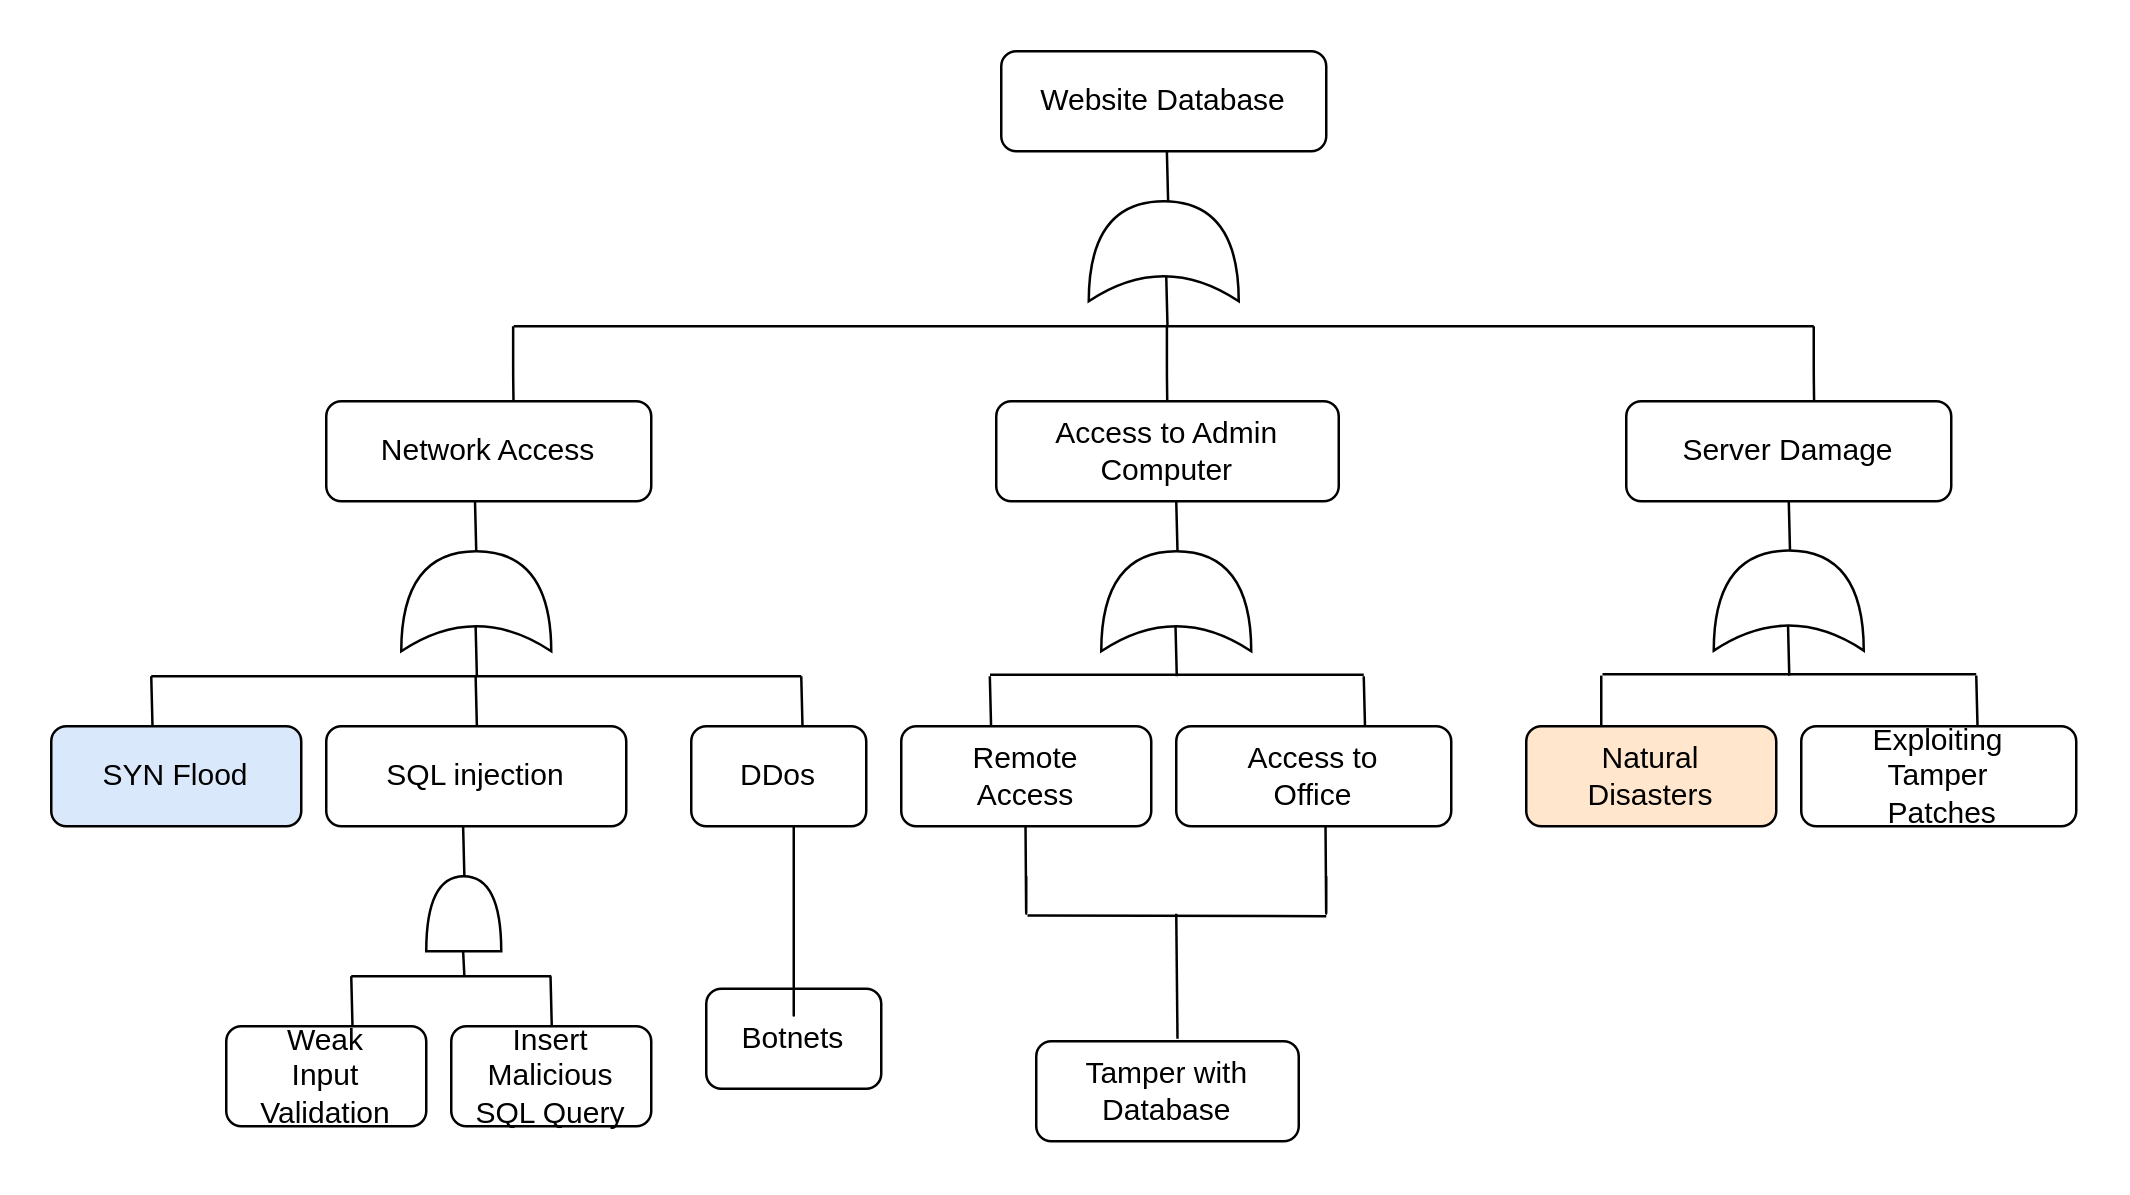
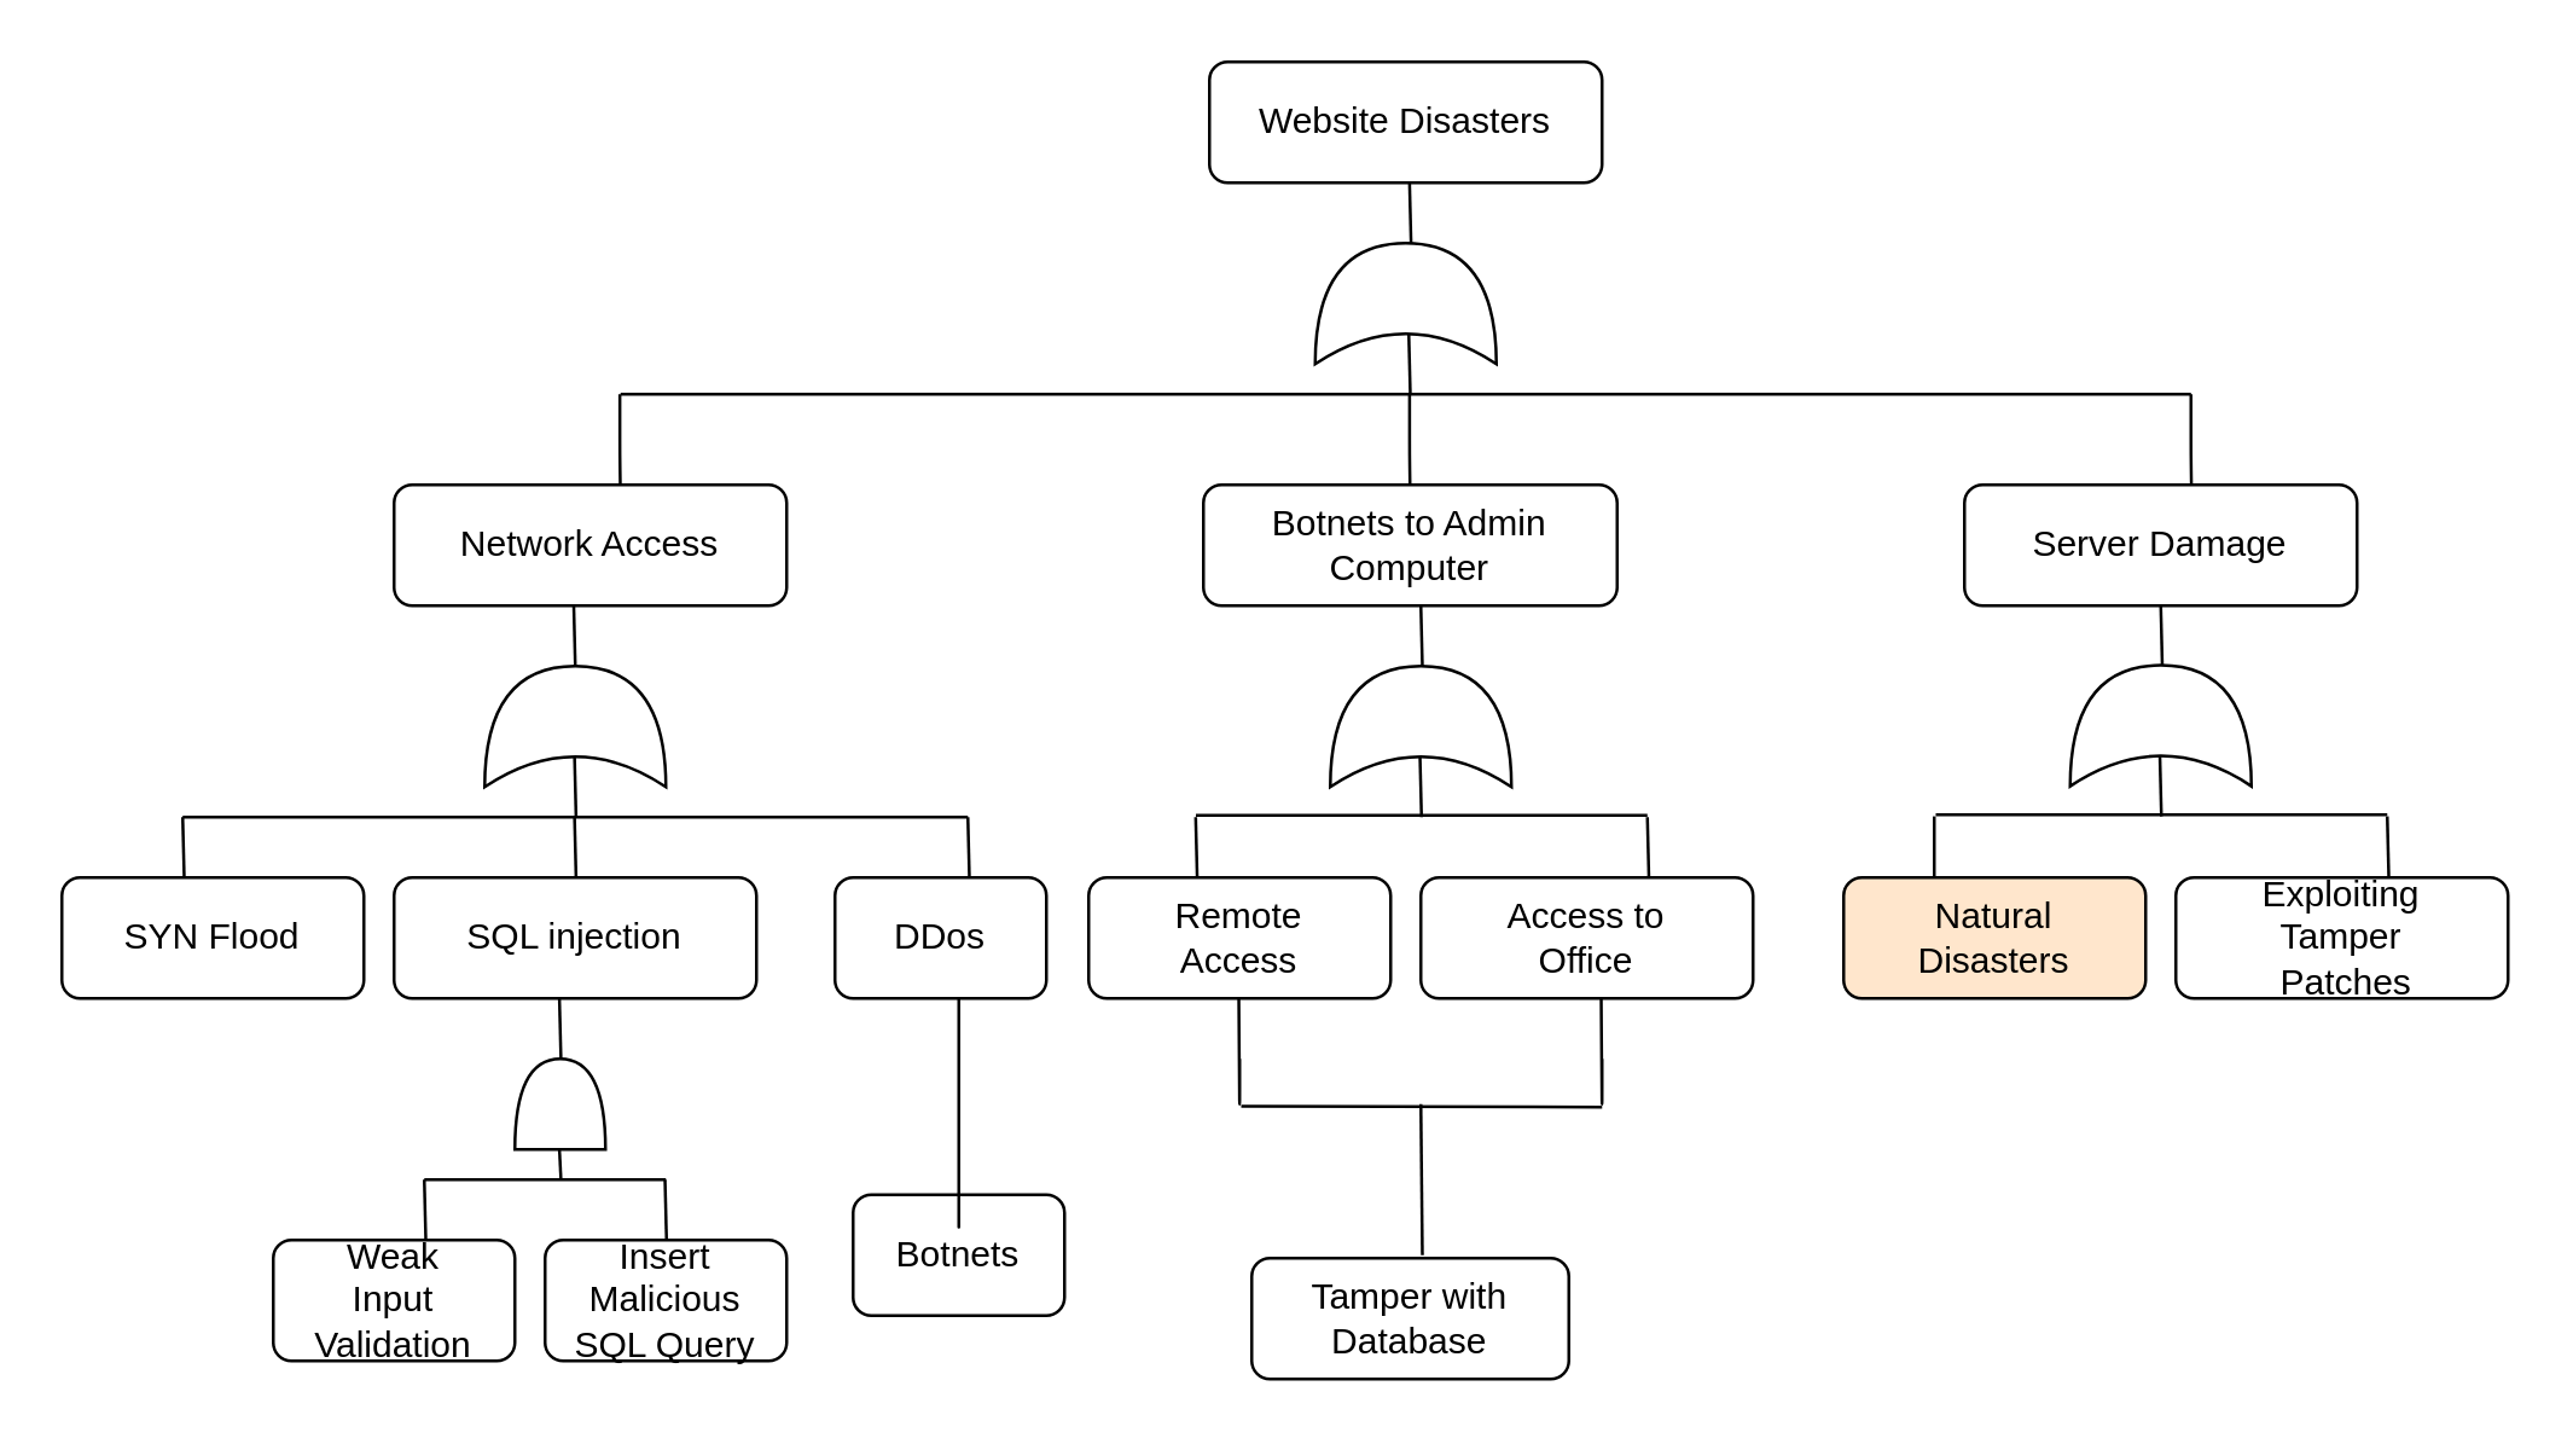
  <mxCell id="0" />
  <mxCell id="1" parent="0" />
- <mxCell id="2" value="Website Database" style="rounded=1;whiteSpace=wrap;html=1;" vertex="1" parent="1"><mxGeometry x="400" y="20" width="130" height="40" as="geometry" /></mxCell>
+ <mxCell id="2" value="Website Disasters" style="rounded=1;whiteSpace=wrap;html=1;" vertex="1" parent="1"><mxGeometry x="400" y="20" width="130" height="40" as="geometry" /></mxCell>
  <mxCell id="3" value="Server Damage" style="rounded=1;whiteSpace=wrap;html=1;" vertex="1" parent="1"><mxGeometry x="650" y="160" width="130" height="40" as="geometry" /></mxCell>
  <mxCell id="4" value="Network Access" style="rounded=1;whiteSpace=wrap;html=1;" vertex="1" parent="1"><mxGeometry x="130" y="160" width="130" height="40" as="geometry" /></mxCell>
  <mxCell id="5" value="Natural &lt;br&gt;Disasters" style="rounded=1;whiteSpace=wrap;html=1;fillColor=#ffe6cc;" vertex="1" parent="1"><mxGeometry x="610" y="290" width="100" height="40" as="geometry" /></mxCell>
  <mxCell id="6" value="DDos" style="rounded=1;whiteSpace=wrap;html=1;" vertex="1" parent="1"><mxGeometry x="276" y="290" width="70" height="40" as="geometry" /></mxCell>
  <mxCell id="7" value="SQL injection" style="rounded=1;whiteSpace=wrap;html=1;" vertex="1" parent="1"><mxGeometry x="130" y="290" width="120" height="40" as="geometry" /></mxCell>
  <mxCell id="8" value="Exploiting &lt;br&gt;Tamper&lt;br&gt;&amp;nbsp;Patches" style="rounded=1;whiteSpace=wrap;html=1;" vertex="1" parent="1"><mxGeometry x="720" y="290" width="110" height="40" as="geometry" /></mxCell>
- <mxCell id="9" value="Access to Admin Computer" style="rounded=1;whiteSpace=wrap;html=1;" vertex="1" parent="1"><mxGeometry x="398" y="160" width="137" height="40" as="geometry" /></mxCell>
+ <mxCell id="9" value="Botnets to Admin Computer" style="rounded=1;whiteSpace=wrap;html=1;" vertex="1" parent="1"><mxGeometry x="398" y="160" width="137" height="40" as="geometry" /></mxCell>
  <mxCell id="10" value="Remote &lt;br&gt;Access" style="rounded=1;whiteSpace=wrap;html=1;" vertex="1" parent="1"><mxGeometry x="360" y="290" width="100" height="40" as="geometry" /></mxCell>
  <mxCell id="11" value="Access to &lt;br&gt;Office" style="rounded=1;whiteSpace=wrap;html=1;" vertex="1" parent="1"><mxGeometry x="470" y="290" width="110" height="40" as="geometry" /></mxCell>
  <mxCell id="12" value="Tamper with Database" style="rounded=1;whiteSpace=wrap;html=1;" vertex="1" parent="1"><mxGeometry x="414" y="416" width="105" height="40" as="geometry" /></mxCell>
- <mxCell id="13" value="SYN Flood" style="rounded=1;whiteSpace=wrap;html=1;fillColor=#dae8fc;" vertex="1" parent="1"><mxGeometry x="20" y="290" width="100" height="40" as="geometry" /></mxCell>
+ <mxCell id="13" value="SYN Flood" style="rounded=1;whiteSpace=wrap;html=1;" vertex="1" parent="1"><mxGeometry x="20" y="290" width="100" height="40" as="geometry" /></mxCell>
  <mxCell id="14" value="Botnets" style="rounded=1;whiteSpace=wrap;html=1;" vertex="1" parent="1"><mxGeometry x="282" y="395" width="70" height="40" as="geometry" /></mxCell>
  <mxCell id="15" value="Insert Malicious&lt;br&gt;&amp;nbsp;SQL Query&amp;nbsp;" style="rounded=1;whiteSpace=wrap;html=1;" vertex="1" parent="1"><mxGeometry x="180" y="410" width="80" height="40" as="geometry" /></mxCell>
  <mxCell id="16" value="Weak&lt;span style=&quot;color: rgba(0 , 0 , 0 , 0) ; font-family: monospace ; font-size: 0px ; white-space: nowrap&quot;&gt;%3CmxGraphModel%3E%3Croot%3E%3CmxCell%20id%3D%220%22%2F%3E%3CmxCell%20id%3D%221%22%20parent%3D%220%22%2F%3E%3CmxCell%20id%3D%222%22%20value%3D%22SQL%20injection%22%20style%3D%22rounded%3D1%3BwhiteSpace%3Dwrap%3Bhtml%3D1%3B%22%20vertex%3D%221%22%20parent%3D%221%22%3E%3CmxGeometry%20x%3D%22200%22%20y%3D%22320%22%20width%3D%2280%22%20height%3D%2240%22%20as%3D%22geometry%22%2F%3E%3C%2FmxCell%3E%3C%2Froot%3E%3C%2FmxGraphModel%3E&lt;/span&gt;&lt;br&gt;Input Validation" style="rounded=1;whiteSpace=wrap;html=1;" vertex="1" parent="1"><mxGeometry x="90" y="410" width="80" height="40" as="geometry" /></mxCell>
  <mxCell id="17" value="" style="shape=xor;whiteSpace=wrap;html=1;rotation=-90;" vertex="1" parent="1"><mxGeometry x="445" y="70" width="40" height="60" as="geometry" /></mxCell>
  <mxCell id="18" value="" style="endArrow=none;html=1;" edge="1" parent="1"><mxGeometry width="50" height="50" relative="1" as="geometry"><mxPoint x="190" y="220" as="sourcePoint" /><mxPoint x="189.5" y="200" as="targetPoint" /><Array as="points"><mxPoint x="189.5" y="220" /></Array></mxGeometry></mxCell>
  <mxCell id="19" value="" style="endArrow=none;html=1;" edge="1" parent="1"><mxGeometry width="50" height="50" relative="1" as="geometry"><mxPoint x="466.5" y="130" as="sourcePoint" /><mxPoint x="466" y="110" as="targetPoint" /><Array as="points"><mxPoint x="466" y="130" /></Array></mxGeometry></mxCell>
  <mxCell id="20" value="" style="endArrow=none;html=1;" edge="1" parent="1"><mxGeometry width="50" height="50" relative="1" as="geometry"><mxPoint x="205" y="130" as="sourcePoint" /><mxPoint x="725" y="130" as="targetPoint" /></mxGeometry></mxCell>
  <mxCell id="21" value="" style="endArrow=none;html=1;exitX=0.578;exitY=-0.001;exitDx=0;exitDy=0;exitPerimeter=0;" edge="1" parent="1" source="3"><mxGeometry width="50" height="50" relative="1" as="geometry"><mxPoint x="725" y="158" as="sourcePoint" /><mxPoint x="725" y="130" as="targetPoint" /><Array as="points"><mxPoint x="725" y="150" /><mxPoint x="725" y="140" /></Array></mxGeometry></mxCell>
  <mxCell id="22" value="" style="endArrow=none;html=1;exitX=0.578;exitY=-0.001;exitDx=0;exitDy=0;exitPerimeter=0;" edge="1" parent="1"><mxGeometry width="50" height="50" relative="1" as="geometry"><mxPoint x="466.4" y="159.96" as="sourcePoint" /><mxPoint x="466.26" y="130" as="targetPoint" /><Array as="points"><mxPoint x="466.26" y="150" /><mxPoint x="466.26" y="140" /></Array></mxGeometry></mxCell>
  <mxCell id="23" value="" style="endArrow=none;html=1;exitX=0.578;exitY=-0.001;exitDx=0;exitDy=0;exitPerimeter=0;" edge="1" parent="1"><mxGeometry width="50" height="50" relative="1" as="geometry"><mxPoint x="204.9" y="159.96" as="sourcePoint" /><mxPoint x="204.76" y="130" as="targetPoint" /><Array as="points"><mxPoint x="204.76" y="150" /><mxPoint x="204.76" y="140" /></Array></mxGeometry></mxCell>
  <mxCell id="24" value="" style="shape=xor;whiteSpace=wrap;html=1;rotation=-90;" vertex="1" parent="1"><mxGeometry x="170" y="210" width="40" height="60" as="geometry" /></mxCell>
  <mxCell id="25" value="" style="endArrow=none;html=1;" edge="1" parent="1"><mxGeometry width="50" height="50" relative="1" as="geometry"><mxPoint x="466.75" y="80" as="sourcePoint" /><mxPoint x="466.25" y="60" as="targetPoint" /><Array as="points"><mxPoint x="466.25" y="80" /></Array></mxGeometry></mxCell>
  <mxCell id="26" value="" style="endArrow=none;html=1;" edge="1" parent="1"><mxGeometry width="50" height="50" relative="1" as="geometry"><mxPoint x="60.5" y="290" as="sourcePoint" /><mxPoint x="60" y="270" as="targetPoint" /><Array as="points"><mxPoint x="60" y="290" /></Array></mxGeometry></mxCell>
  <mxCell id="27" value="" style="endArrow=none;html=1;" edge="1" parent="1"><mxGeometry width="50" height="50" relative="1" as="geometry"><mxPoint x="60" y="270" as="sourcePoint" /><mxPoint x="320" y="270" as="targetPoint" /></mxGeometry></mxCell>
  <mxCell id="28" value="" style="endArrow=none;html=1;" edge="1" parent="1"><mxGeometry width="50" height="50" relative="1" as="geometry"><mxPoint x="190.25" y="270" as="sourcePoint" /><mxPoint x="189.75" y="250" as="targetPoint" /><Array as="points"><mxPoint x="189.75" y="270" /></Array></mxGeometry></mxCell>
  <mxCell id="29" value="" style="endArrow=none;html=1;" edge="1" parent="1"><mxGeometry width="50" height="50" relative="1" as="geometry"><mxPoint x="190.25" y="290" as="sourcePoint" /><mxPoint x="189.75" y="270" as="targetPoint" /><Array as="points"><mxPoint x="189.75" y="290" /></Array></mxGeometry></mxCell>
  <mxCell id="30" value="" style="endArrow=none;html=1;" edge="1" parent="1"><mxGeometry width="50" height="50" relative="1" as="geometry"><mxPoint x="320.5" y="290" as="sourcePoint" /><mxPoint x="320" y="270" as="targetPoint" /><Array as="points"><mxPoint x="320" y="290" /></Array></mxGeometry></mxCell>
  <mxCell id="31" value="" style="endArrow=none;html=1;" edge="1" parent="1"><mxGeometry width="50" height="50" relative="1" as="geometry"><mxPoint x="140.5" y="410" as="sourcePoint" /><mxPoint x="140" y="390" as="targetPoint" /><Array as="points"><mxPoint x="140" y="410" /></Array></mxGeometry></mxCell>
  <mxCell id="32" value="" style="shape=or;whiteSpace=wrap;html=1;rotation=-90;" vertex="1" parent="1"><mxGeometry x="170" y="350" width="30" height="30" as="geometry" /></mxCell>
  <mxCell id="33" value="" style="endArrow=none;html=1;" edge="1" parent="1"><mxGeometry width="50" height="50" relative="1" as="geometry"><mxPoint x="185.25" y="350" as="sourcePoint" /><mxPoint x="184.75" y="330" as="targetPoint" /><Array as="points"><mxPoint x="184.75" y="350" /></Array></mxGeometry></mxCell>
  <mxCell id="34" value="" style="endArrow=none;html=1;" edge="1" parent="1"><mxGeometry width="50" height="50" relative="1" as="geometry"><mxPoint x="220.21" y="410" as="sourcePoint" /><mxPoint x="219.71" y="390" as="targetPoint" /><Array as="points"><mxPoint x="219.71" y="410" /></Array></mxGeometry></mxCell>
  <mxCell id="35" value="" style="endArrow=none;html=1;" edge="1" parent="1"><mxGeometry width="50" height="50" relative="1" as="geometry"><mxPoint x="470.5" y="415" as="sourcePoint" /><mxPoint x="470" y="365" as="targetPoint" /><Array as="points"><mxPoint x="470" y="415" /></Array></mxGeometry></mxCell>
  <mxCell id="36" value="" style="endArrow=none;html=1;" edge="1" parent="1"><mxGeometry width="50" height="50" relative="1" as="geometry"><mxPoint x="140" y="390" as="sourcePoint" /><mxPoint x="220" y="390" as="targetPoint" /><Array as="points"><mxPoint x="140" y="390" /></Array></mxGeometry></mxCell>
  <mxCell id="37" value="" style="endArrow=none;html=1;" edge="1" parent="1"><mxGeometry width="50" height="50" relative="1" as="geometry"><mxPoint x="185.25" y="390" as="sourcePoint" /><mxPoint x="184.75" y="380" as="targetPoint" /><Array as="points"><mxPoint x="184.75" y="390" /></Array></mxGeometry></mxCell>
  <mxCell id="38" value="" style="shape=xor;whiteSpace=wrap;html=1;rotation=-90;" vertex="1" parent="1"><mxGeometry x="450" y="210" width="40" height="60" as="geometry" /></mxCell>
  <mxCell id="39" value="" style="endArrow=none;html=1;" edge="1" parent="1"><mxGeometry width="50" height="50" relative="1" as="geometry"><mxPoint x="470.5" y="220" as="sourcePoint" /><mxPoint x="470" y="200" as="targetPoint" /><Array as="points"><mxPoint x="470" y="220" /></Array></mxGeometry></mxCell>
  <mxCell id="40" value="" style="endArrow=none;html=1;" edge="1" parent="1"><mxGeometry width="50" height="50" relative="1" as="geometry"><mxPoint x="545.5" y="290" as="sourcePoint" /><mxPoint x="545" y="270" as="targetPoint" /><Array as="points"><mxPoint x="545" y="290" /></Array></mxGeometry></mxCell>
  <mxCell id="41" value="" style="endArrow=none;html=1;" edge="1" parent="1"><mxGeometry width="50" height="50" relative="1" as="geometry"><mxPoint x="395.5" y="269.43" as="sourcePoint" /><mxPoint x="545" y="269.43" as="targetPoint" /><Array as="points"><mxPoint x="395" y="269.43" /></Array></mxGeometry></mxCell>
  <mxCell id="42" value="" style="endArrow=none;html=1;" edge="1" parent="1"><mxGeometry width="50" height="50" relative="1" as="geometry"><mxPoint x="470.21" y="270" as="sourcePoint" /><mxPoint x="469.71" y="250" as="targetPoint" /><Array as="points"><mxPoint x="469.71" y="270" /></Array></mxGeometry></mxCell>
  <mxCell id="43" value="" style="endArrow=none;html=1;" edge="1" parent="1"><mxGeometry width="50" height="50" relative="1" as="geometry"><mxPoint x="395.93" y="290" as="sourcePoint" /><mxPoint x="395.43" y="270" as="targetPoint" /><Array as="points"><mxPoint x="395.43" y="290" /></Array></mxGeometry></mxCell>
  <mxCell id="44" value="" style="endArrow=none;html=1;" edge="1" parent="1"><mxGeometry width="50" height="50" relative="1" as="geometry"><mxPoint x="410" y="350" as="sourcePoint" /><mxPoint x="409.71" y="330" as="targetPoint" /><Array as="points"><mxPoint x="410" y="370" /></Array></mxGeometry></mxCell>
  <mxCell id="45" value="" style="endArrow=none;html=1;" edge="1" parent="1"><mxGeometry width="50" height="50" relative="1" as="geometry"><mxPoint x="410.5" y="365.71" as="sourcePoint" /><mxPoint x="530" y="366" as="targetPoint" /><Array as="points"><mxPoint x="410" y="365.71" /></Array></mxGeometry></mxCell>
  <mxCell id="46" value="" style="endArrow=none;html=1;" edge="1" parent="1"><mxGeometry width="50" height="50" relative="1" as="geometry"><mxPoint x="530" y="350" as="sourcePoint" /><mxPoint x="529.71" y="330" as="targetPoint" /><Array as="points"><mxPoint x="530" y="370" /></Array></mxGeometry></mxCell>
  <mxCell id="47" value="" style="shape=xor;whiteSpace=wrap;html=1;rotation=-90;" vertex="1" parent="1"><mxGeometry x="695" y="209.74" width="40" height="60" as="geometry" /></mxCell>
  <mxCell id="48" value="" style="endArrow=none;html=1;" edge="1" parent="1"><mxGeometry width="50" height="50" relative="1" as="geometry"><mxPoint x="715.5" y="219.74" as="sourcePoint" /><mxPoint x="715" y="199.74" as="targetPoint" /><Array as="points"><mxPoint x="715" y="219.74" /></Array></mxGeometry></mxCell>
  <mxCell id="49" value="" style="endArrow=none;html=1;" edge="1" parent="1"><mxGeometry width="50" height="50" relative="1" as="geometry"><mxPoint x="640" y="289.74" as="sourcePoint" /><mxPoint x="640" y="269.74" as="targetPoint" /><Array as="points" /></mxGeometry></mxCell>
  <mxCell id="50" value="" style="endArrow=none;html=1;" edge="1" parent="1"><mxGeometry width="50" height="50" relative="1" as="geometry"><mxPoint x="640.5" y="269.17" as="sourcePoint" /><mxPoint x="790" y="269.17" as="targetPoint" /><Array as="points"><mxPoint x="640" y="269.17" /></Array></mxGeometry></mxCell>
  <mxCell id="51" value="" style="endArrow=none;html=1;" edge="1" parent="1"><mxGeometry width="50" height="50" relative="1" as="geometry"><mxPoint x="715.21" y="269.74" as="sourcePoint" /><mxPoint x="714.71" y="249.74" as="targetPoint" /><Array as="points"><mxPoint x="714.71" y="269.74" /></Array></mxGeometry></mxCell>
  <mxCell id="52" value="" style="endArrow=none;html=1;" edge="1" parent="1"><mxGeometry width="50" height="50" relative="1" as="geometry"><mxPoint x="790.5" y="289.74" as="sourcePoint" /><mxPoint x="790" y="269.74" as="targetPoint" /><Array as="points"><mxPoint x="790" y="289.74" /></Array></mxGeometry></mxCell>
  <mxCell id="53" value="" style="endArrow=none;html=1;exitX=0.5;exitY=0;exitDx=0;exitDy=0;" edge="1" parent="1" source="14"><mxGeometry width="50" height="50" relative="1" as="geometry"><mxPoint x="317" y="400" as="sourcePoint" /><mxPoint x="317" y="330" as="targetPoint" /><Array as="points"><mxPoint x="317" y="410" /></Array></mxGeometry></mxCell>
